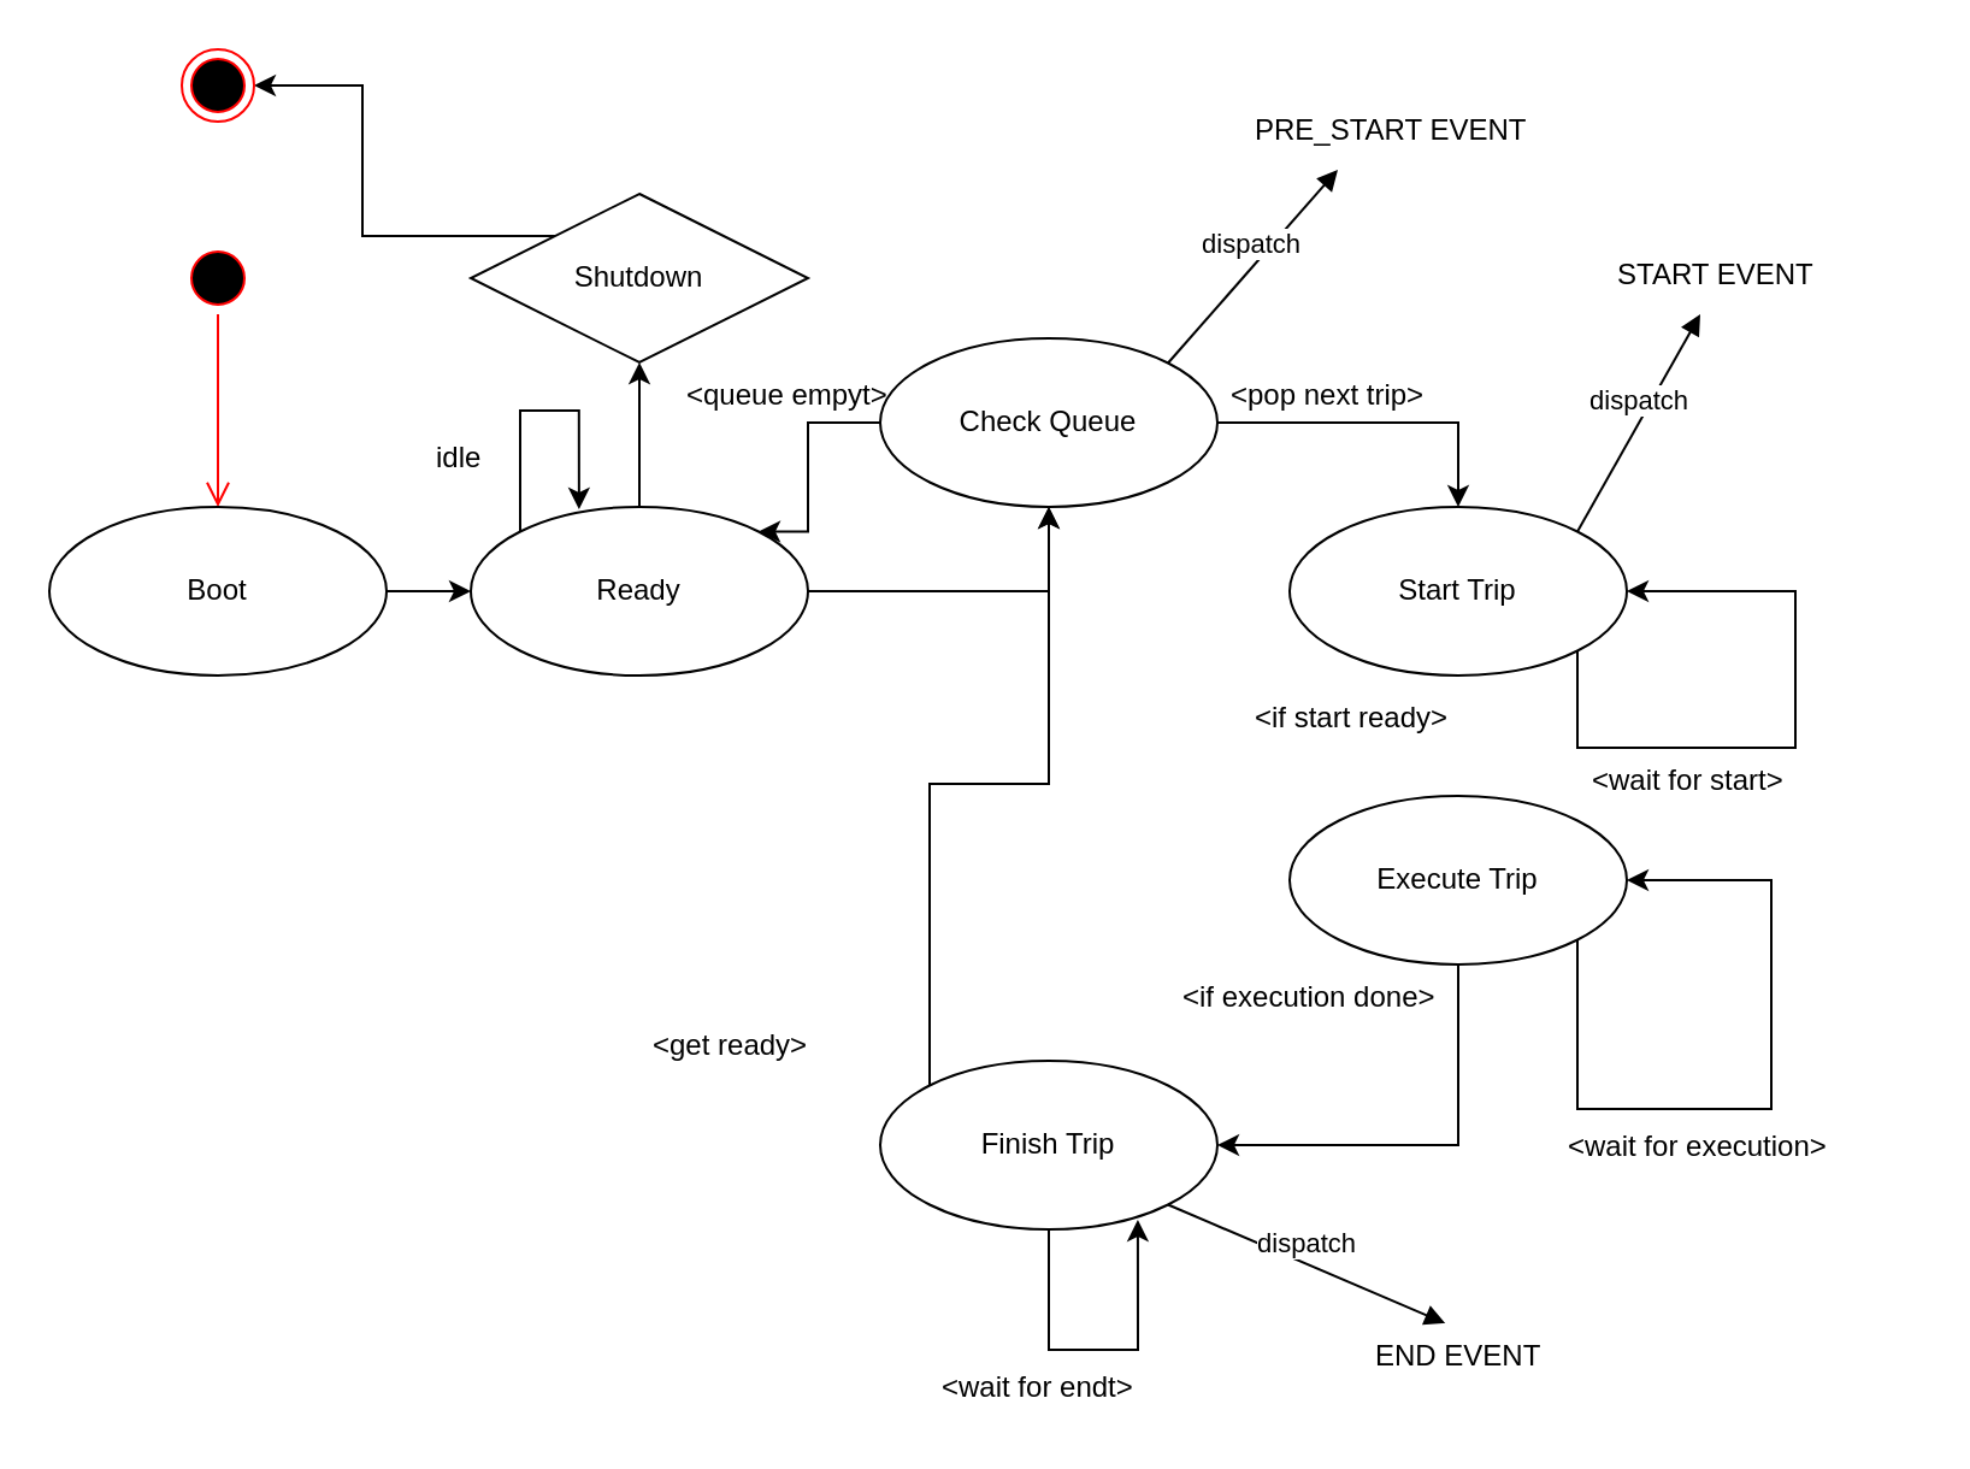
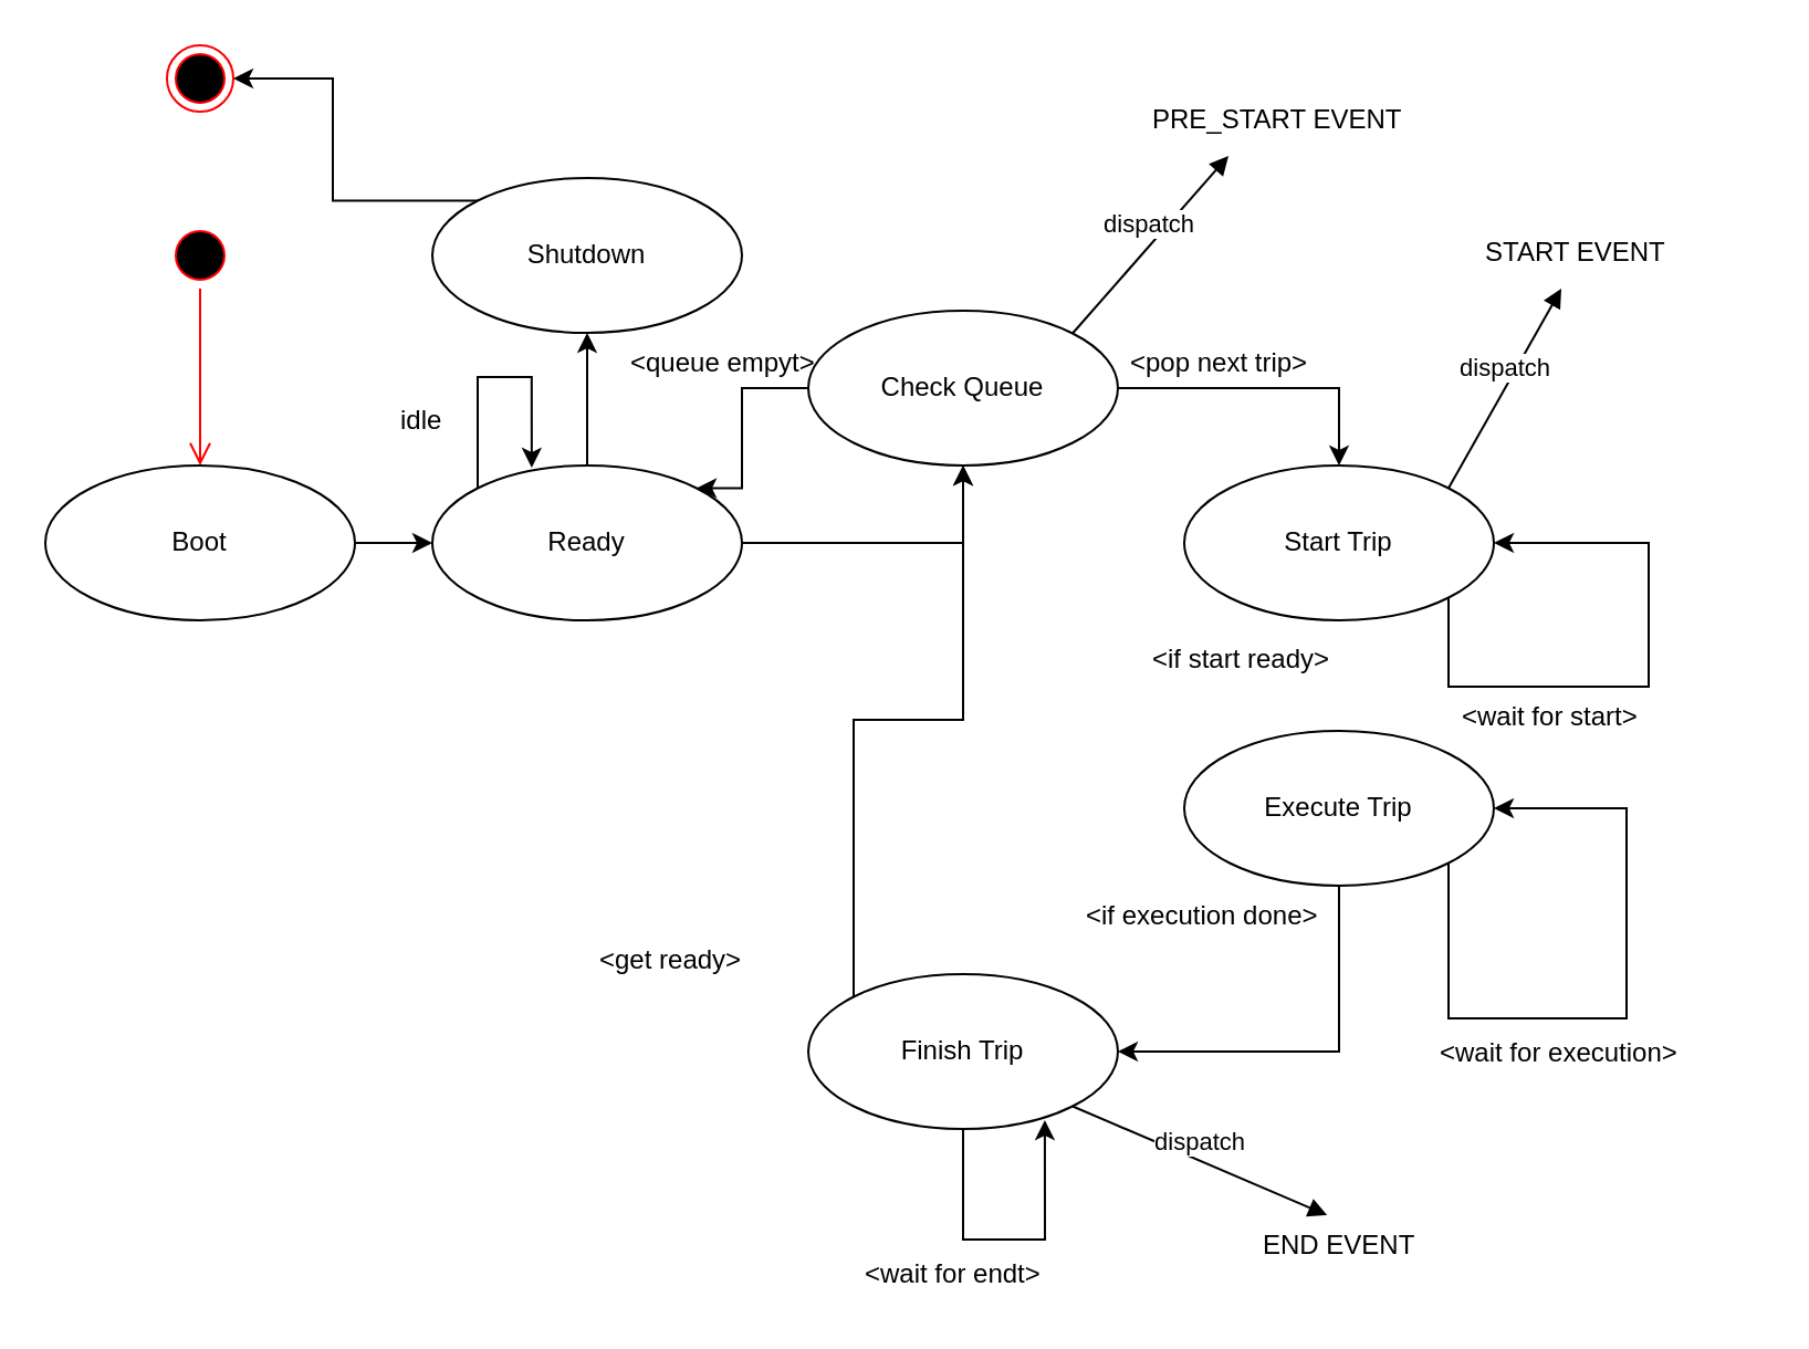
  <mxCell id="0" />
  <mxCell id="1" parent="0" />
  <mxCell id="2" value="" style="ellipse;html=1;shape=startState;fillColor=#000000;strokeColor=#ff0000;" vertex="1" parent="1"><mxGeometry x="75" y="100" width="30" height="30" as="geometry" /></mxCell>
  <mxCell id="3" value="" style="edgeStyle=orthogonalEdgeStyle;html=1;verticalAlign=bottom;endArrow=open;endSize=8;strokeColor=#ff0000;rounded=0;entryX=0.5;entryY=0;entryDx=0;entryDy=0;" edge="1" source="2" parent="1" target="5"><mxGeometry relative="1" as="geometry"><mxPoint x="90" y="200" as="targetPoint" /></mxGeometry></mxCell>
  <mxCell id="4" style="edgeStyle=orthogonalEdgeStyle;rounded=0;orthogonalLoop=1;jettySize=auto;html=1;exitX=1;exitY=0.5;exitDx=0;exitDy=0;" edge="1" parent="1" source="5" target="9"><mxGeometry relative="1" as="geometry" /></mxCell>
  <mxCell id="5" value="Boot" style="ellipse;whiteSpace=wrap;html=1;" vertex="1" parent="1"><mxGeometry x="20" y="210" width="140" height="70" as="geometry" /></mxCell>
  <mxCell id="6" style="edgeStyle=orthogonalEdgeStyle;rounded=0;orthogonalLoop=1;jettySize=auto;html=1;exitX=1;exitY=0.5;exitDx=0;exitDy=0;entryX=0.5;entryY=1;entryDx=0;entryDy=0;" edge="1" parent="1" source="9" target="14"><mxGeometry relative="1" as="geometry" /></mxCell>
  <mxCell id="7" style="edgeStyle=orthogonalEdgeStyle;rounded=0;orthogonalLoop=1;jettySize=auto;html=1;exitX=0.5;exitY=0;exitDx=0;exitDy=0;entryX=0.5;entryY=1;entryDx=0;entryDy=0;" edge="1" parent="1" source="9" target="11"><mxGeometry relative="1" as="geometry" /></mxCell>
  <mxCell id="8" style="edgeStyle=orthogonalEdgeStyle;rounded=0;orthogonalLoop=1;jettySize=auto;html=1;exitX=0;exitY=0;exitDx=0;exitDy=0;entryX=0.321;entryY=0.014;entryDx=0;entryDy=0;entryPerimeter=0;" edge="1" parent="1" source="9" target="9"><mxGeometry relative="1" as="geometry"><mxPoint x="195" y="170" as="targetPoint" /><Array as="points"><mxPoint x="216" y="170" /><mxPoint x="240" y="170" /></Array></mxGeometry></mxCell>
  <mxCell id="9" value="Ready" style="ellipse;whiteSpace=wrap;html=1;" vertex="1" parent="1"><mxGeometry x="195" y="210" width="140" height="70" as="geometry" /></mxCell>
  <mxCell id="10" style="edgeStyle=orthogonalEdgeStyle;rounded=0;orthogonalLoop=1;jettySize=auto;html=1;exitX=0;exitY=0;exitDx=0;exitDy=0;entryX=1;entryY=0.5;entryDx=0;entryDy=0;" edge="1" parent="1" source="11" target="20"><mxGeometry relative="1" as="geometry" /></mxCell>
- <mxCell id="11" value="Shutdown" style="rhombus;whiteSpace=wrap;html=1;" vertex="1" parent="1"><mxGeometry x="195" y="80" width="140" height="70" as="geometry" /></mxCell>
+ <mxCell id="11" value="Shutdown" style="ellipse;whiteSpace=wrap;html=1;" vertex="1" parent="1"><mxGeometry x="195" y="80" width="140" height="70" as="geometry" /></mxCell>
  <mxCell id="12" style="edgeStyle=orthogonalEdgeStyle;rounded=0;orthogonalLoop=1;jettySize=auto;html=1;exitX=0;exitY=0.5;exitDx=0;exitDy=0;entryX=1;entryY=0;entryDx=0;entryDy=0;" edge="1" parent="1" source="14" target="9"><mxGeometry relative="1" as="geometry"><Array as="points"><mxPoint x="335" y="175" /><mxPoint x="335" y="220" /></Array></mxGeometry></mxCell>
  <mxCell id="13" style="edgeStyle=orthogonalEdgeStyle;rounded=0;orthogonalLoop=1;jettySize=auto;html=1;exitX=1;exitY=0.5;exitDx=0;exitDy=0;entryX=0.5;entryY=0;entryDx=0;entryDy=0;" edge="1" parent="1" source="14" target="15"><mxGeometry relative="1" as="geometry" /></mxCell>
  <mxCell id="14" value="Check Queue" style="ellipse;whiteSpace=wrap;html=1;" vertex="1" parent="1"><mxGeometry x="365" y="140" width="140" height="70" as="geometry" /></mxCell>
  <mxCell id="15" value="Start Trip" style="ellipse;whiteSpace=wrap;html=1;" vertex="1" parent="1"><mxGeometry x="535" y="210" width="140" height="70" as="geometry" /></mxCell>
  <mxCell id="16" style="edgeStyle=orthogonalEdgeStyle;rounded=0;orthogonalLoop=1;jettySize=auto;html=1;exitX=0.5;exitY=1;exitDx=0;exitDy=0;entryX=1;entryY=0.5;entryDx=0;entryDy=0;" edge="1" parent="1" source="17" target="19"><mxGeometry relative="1" as="geometry" /></mxCell>
  <mxCell id="17" value="Execute Trip" style="ellipse;whiteSpace=wrap;html=1;" vertex="1" parent="1"><mxGeometry x="535" y="330" width="140" height="70" as="geometry" /></mxCell>
  <mxCell id="18" style="edgeStyle=orthogonalEdgeStyle;rounded=0;orthogonalLoop=1;jettySize=auto;html=1;exitX=0;exitY=0;exitDx=0;exitDy=0;" edge="1" parent="1" source="19" target="14"><mxGeometry relative="1" as="geometry" /></mxCell>
  <mxCell id="19" value="Finish Trip" style="ellipse;whiteSpace=wrap;html=1;" vertex="1" parent="1"><mxGeometry x="365" y="440" width="140" height="70" as="geometry" /></mxCell>
  <mxCell id="20" value="" style="ellipse;html=1;shape=endState;fillColor=#000000;strokeColor=#ff0000;" vertex="1" parent="1"><mxGeometry x="75" y="20" width="30" height="30" as="geometry" /></mxCell>
  <mxCell id="21" style="edgeStyle=orthogonalEdgeStyle;rounded=0;orthogonalLoop=1;jettySize=auto;html=1;exitX=0.5;exitY=1;exitDx=0;exitDy=0;entryX=0.764;entryY=0.943;entryDx=0;entryDy=0;entryPerimeter=0;" edge="1" parent="1" source="19" target="19"><mxGeometry relative="1" as="geometry"><Array as="points"><mxPoint x="435" y="560" /><mxPoint x="472" y="560" /></Array></mxGeometry></mxCell>
  <mxCell id="22" style="edgeStyle=orthogonalEdgeStyle;rounded=0;orthogonalLoop=1;jettySize=auto;html=1;exitX=1;exitY=1;exitDx=0;exitDy=0;entryX=1;entryY=0.5;entryDx=0;entryDy=0;" edge="1" parent="1" source="17" target="17"><mxGeometry relative="1" as="geometry"><Array as="points"><mxPoint x="655" y="460" /><mxPoint x="735" y="460" /><mxPoint x="735" y="365" /></Array></mxGeometry></mxCell>
  <mxCell id="23" style="edgeStyle=orthogonalEdgeStyle;rounded=0;orthogonalLoop=1;jettySize=auto;html=1;exitX=1;exitY=1;exitDx=0;exitDy=0;entryX=1;entryY=0.5;entryDx=0;entryDy=0;" edge="1" parent="1" source="15" target="15"><mxGeometry relative="1" as="geometry"><Array as="points"><mxPoint x="655" y="310" /><mxPoint x="745" y="310" /><mxPoint x="745" y="245" /></Array></mxGeometry></mxCell>
  <mxCell id="24" value="dispatch" style="html=1;verticalAlign=bottom;endArrow=block;rounded=0;exitX=1;exitY=0;exitDx=0;exitDy=0;" edge="1" parent="1" source="14"><mxGeometry width="80" relative="1" as="geometry"><mxPoint x="355" y="460" as="sourcePoint" /><mxPoint x="555" y="70" as="targetPoint" /></mxGeometry></mxCell>
  <mxCell id="25" value="PRE_START EVENT" style="text;strokeColor=none;fillColor=none;align=left;verticalAlign=top;spacingLeft=4;spacingRight=4;overflow=hidden;rotatable=0;points=[[0,0.5],[1,0.5]];portConstraint=eastwest;" vertex="1" parent="1"><mxGeometry x="515" y="40" width="130" height="26" as="geometry" /></mxCell>
  <mxCell id="26" value="dispatch" style="html=1;verticalAlign=bottom;endArrow=block;rounded=0;exitX=1;exitY=0;exitDx=0;exitDy=0;" edge="1" parent="1" source="15"><mxGeometry width="80" relative="1" as="geometry"><mxPoint x="635" y="210" as="sourcePoint" /><mxPoint x="705.5" y="130" as="targetPoint" /></mxGeometry></mxCell>
  <mxCell id="27" value="START EVENT" style="text;strokeColor=none;fillColor=none;align=left;verticalAlign=top;spacingLeft=4;spacingRight=4;overflow=hidden;rotatable=0;points=[[0,0.5],[1,0.5]];portConstraint=eastwest;" vertex="1" parent="1"><mxGeometry x="665.5" y="100" width="130" height="26" as="geometry" /></mxCell>
  <mxCell id="28" value="dispatch" style="html=1;verticalAlign=bottom;endArrow=block;rounded=0;exitX=1;exitY=1;exitDx=0;exitDy=0;" edge="1" parent="1" source="19" target="29"><mxGeometry width="80" relative="1" as="geometry"><mxPoint x="594.997" y="650.251" as="sourcePoint" /><mxPoint x="665.5" y="570" as="targetPoint" /></mxGeometry></mxCell>
  <mxCell id="29" value="END EVENT" style="text;strokeColor=none;fillColor=none;align=left;verticalAlign=top;spacingLeft=4;spacingRight=4;overflow=hidden;rotatable=0;points=[[0,0.5],[1,0.5]];portConstraint=eastwest;" vertex="1" parent="1"><mxGeometry x="565" y="549" width="130" height="26" as="geometry" /></mxCell>
  <mxCell id="30" value="&lt;wait for execution&gt;" style="text;strokeColor=none;fillColor=none;align=left;verticalAlign=top;spacingLeft=4;spacingRight=4;overflow=hidden;rotatable=0;points=[[0,0.5],[1,0.5]];portConstraint=eastwest;" vertex="1" parent="1"><mxGeometry x="645" y="462" width="120" height="26" as="geometry" /></mxCell>
  <mxCell id="31" value="&lt;wait for start&gt;" style="text;strokeColor=none;fillColor=none;align=left;verticalAlign=top;spacingLeft=4;spacingRight=4;overflow=hidden;rotatable=0;points=[[0,0.5],[1,0.5]];portConstraint=eastwest;" vertex="1" parent="1"><mxGeometry x="655" y="310" width="120" height="26" as="geometry" /></mxCell>
  <mxCell id="32" value="&lt;queue empyt&gt;" style="text;strokeColor=none;fillColor=none;align=left;verticalAlign=top;spacingLeft=4;spacingRight=4;overflow=hidden;rotatable=0;points=[[0,0.5],[1,0.5]];portConstraint=eastwest;" vertex="1" parent="1"><mxGeometry x="279" y="150" width="120" height="26" as="geometry" /></mxCell>
  <mxCell id="33" value="&lt;pop next trip&gt;" style="text;strokeColor=none;fillColor=none;align=left;verticalAlign=top;spacingLeft=4;spacingRight=4;overflow=hidden;rotatable=0;points=[[0,0.5],[1,0.5]];portConstraint=eastwest;" vertex="1" parent="1"><mxGeometry x="505" y="150" width="120" height="26" as="geometry" /></mxCell>
  <mxCell id="34" value="&lt;wait for endt&gt;" style="text;strokeColor=none;fillColor=none;align=left;verticalAlign=top;spacingLeft=4;spacingRight=4;overflow=hidden;rotatable=0;points=[[0,0.5],[1,0.5]];portConstraint=eastwest;" vertex="1" parent="1"><mxGeometry x="385" y="562" width="120" height="26" as="geometry" /></mxCell>
  <mxCell id="35" value="&lt;get ready&gt;" style="text;strokeColor=none;fillColor=none;align=left;verticalAlign=top;spacingLeft=4;spacingRight=4;overflow=hidden;rotatable=0;points=[[0,0.5],[1,0.5]];portConstraint=eastwest;" vertex="1" parent="1"><mxGeometry x="265" y="420" width="120" height="26" as="geometry" /></mxCell>
  <mxCell id="36" value="&lt;if start ready&gt;" style="text;strokeColor=none;fillColor=none;align=left;verticalAlign=top;spacingLeft=4;spacingRight=4;overflow=hidden;rotatable=0;points=[[0,0.5],[1,0.5]];portConstraint=eastwest;" vertex="1" parent="1"><mxGeometry x="515" y="284" width="120" height="26" as="geometry" /></mxCell>
  <mxCell id="37" value="&lt;if execution done&gt;" style="text;strokeColor=none;fillColor=none;align=left;verticalAlign=top;spacingLeft=4;spacingRight=4;overflow=hidden;rotatable=0;points=[[0,0.5],[1,0.5]];portConstraint=eastwest;" vertex="1" parent="1"><mxGeometry x="485" y="400" width="120" height="26" as="geometry" /></mxCell>
  <mxCell id="38" value="idle" style="text;strokeColor=none;fillColor=none;align=left;verticalAlign=top;spacingLeft=4;spacingRight=4;overflow=hidden;rotatable=0;points=[[0,0.5],[1,0.5]];portConstraint=eastwest;" vertex="1" parent="1"><mxGeometry x="175" y="176" width="120" height="26" as="geometry" /></mxCell>
